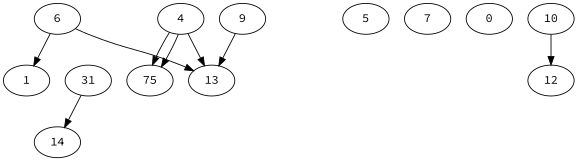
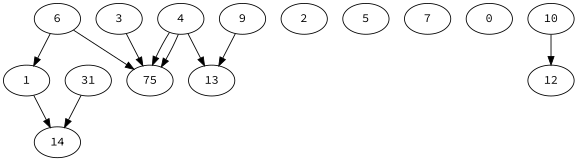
  digraph {
    fontname="Source Code Pro"
    node [alpha=0.09 fontname="Source Code Pro"]
    edge [fontname="Source Code Pro"]
    1 [alpha=0.12 expect_size=23258112]
    14 [alpha=0.06 expect_size=50202624]
+   2 [expect_size=36025344]
+   3 [alpha=0.07 expect_size=12666880]
    n5 [alpha=0.01 expect_size=43622400 label=75]
    13 [expect_size=33178624]
    4 [alpha=0.17 expect_size=12395520]
    5 [alpha=0.12 expect_size=12598272]
    6 [expect_size=46699520]
    7 [alpha=0.20 expect_size=14136320]
    n11 [alpha=0.18 expect_size=47651840 label=0]
    9 [alpha=0.04 expect_size=42735616]
    10 [alpha=0.01 expect_size=49991680]
    12 [alpha=0.10 expect_size=11028480]
    n15 [alpha=0.00 expect_size=31068160 label=31]
+   1 -> 14
+   3 -> n5
    4 -> n5
    4 -> n5
    4 -> 13
    6 -> 1
-   6 -> 13
+   6 -> n5
    9 -> 13
    10 -> 12
    n15 -> 14
  }
